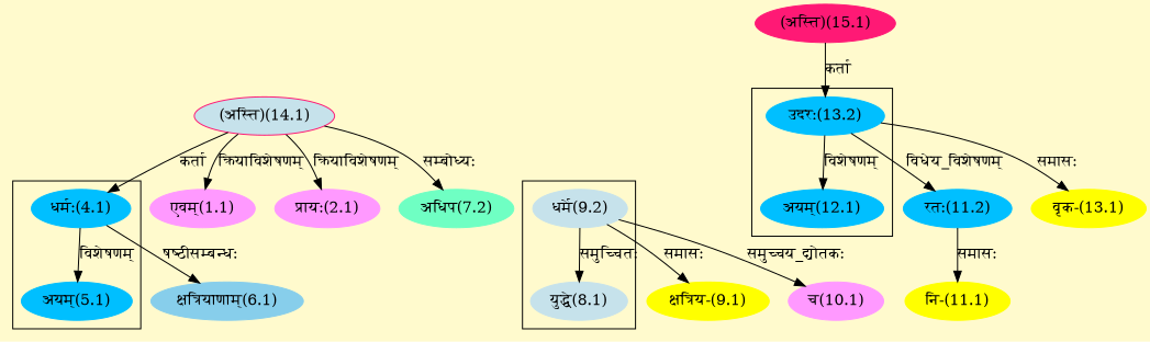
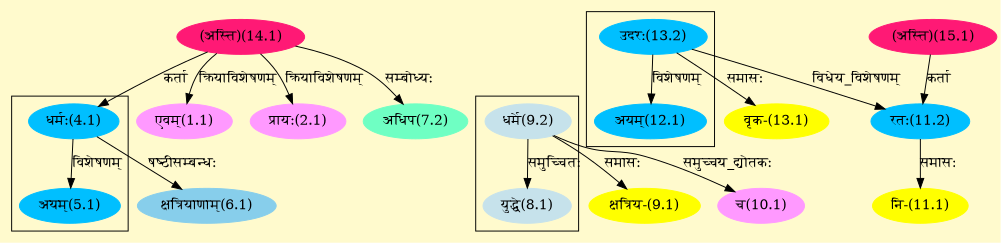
  digraph {
    bgcolor=lemonchiffon1
    compound=true
    rankdir=BT
    node [color="#00BFFF" style=filled]
    edge [dir=back]
    n1 [label="अयम्(5.1)"]
    n2 [label="धर्मः(4.1)"]
    n3 [color="#C6E2EB" label="युद्धे(8.1)"]
    n4 [color="#C6E2EB" label="धर्मे(9.2)"]
    n5 [label="अयम्(12.1)"]
    n6 [label="उदरः(13.2)"]
-   n7 [color="#FF1975" label="(अस्ति)(14.1)" fillcolor="#C6E2EB"]
+   n7 [color="#FF1975" label="(अस्ति)(14.1)"]
    n8 [color="#FF1975" label="(अस्ति)(15.1)"]
    n9 [color="#FF99FF" label="एवम्(1.1)"]
    n10 [color="#FF99FF" label="प्रायः(2.1)"]
    n11 [color="#87CEEB" label="क्षत्रियाणाम्(6.1)"]
    n12 [color="#6FFFC3" label="अधिप(7.2)"]
    n13 [color="#FFFF00" label="क्षत्रिय-(9.1)"]
    n14 [color="#FF99FF" label="च(10.1)"]
    n15 [color="#FFFF00" label="नि-(11.1)"]
    n16 [label="रतः(11.2)"]
    n17 [color="#FFFF00" label="वृक-(13.1)"]
    subgraph cluster_1 {
      n1
      n2
    }
    subgraph cluster_2 {
      n3
      n4
    }
    subgraph cluster_3 {
      n5
      n6
    }
    n1 -> n2 [label="विशेषणम्"]
    n2 -> n7 [label="कर्ता"]
    n3 -> n4 [label="समुच्चितः"]
    n5 -> n6 [label="विशेषणम्"]
-   n6 -> n8 [label="कर्ता"]
+   n16 -> n8 [label="कर्ता"]
    n9 -> n7 [label="क्रियाविशेषणम्"]
    n10 -> n7 [label="क्रियाविशेषणम्"]
    n11 -> n2 [label="षष्ठीसम्बन्धः"]
    n12 -> n7 [label="सम्बोध्यः"]
    n13 -> n4 [label="समासः"]
    n14 -> n4 [label="समुच्चय_द्योतकः"]
    n15 -> n16 [label="समासः"]
    n16 -> n6 [label="विधेय_विशेषणम्"]
    n17 -> n6 [label="समासः"]
  }
